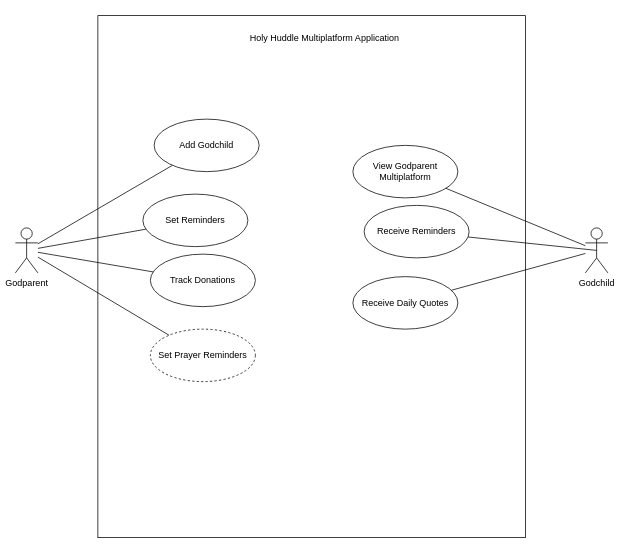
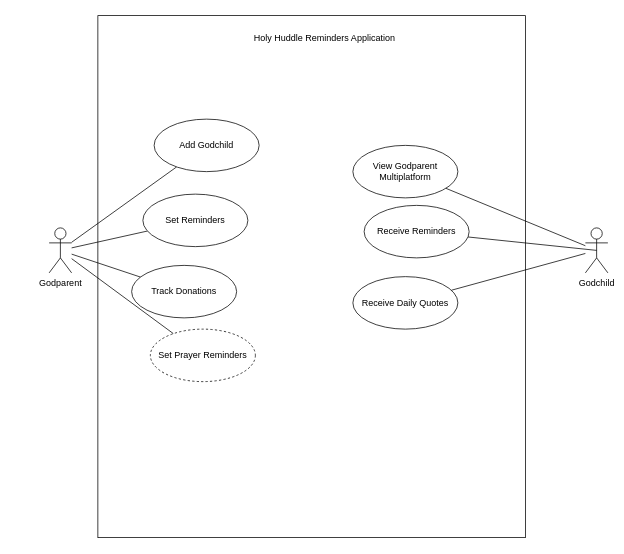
  <mxCell id="0" />
  <mxCell id="1" parent="0" />
  <mxCell id="2" value="" style="rounded=0;whiteSpace=wrap;html=1;movable=0;resizable=0;rotatable=0;deletable=0;editable=0;locked=1;connectable=0;" vertex="1" parent="1"><mxGeometry x="130" y="20" width="570" height="696" as="geometry" /></mxCell>
- <mxCell id="3" value="Holy Huddle Multiplatform Application" style="text;html=1;align=center;verticalAlign=middle;whiteSpace=wrap;rounded=0;fontStyle=0" vertex="1" parent="1"><mxGeometry x="320" y="20" width="225" height="60" as="geometry" /></mxCell>
+ <mxCell id="3" value="Holy Huddle Reminders Application" style="text;html=1;align=center;verticalAlign=middle;whiteSpace=wrap;rounded=0;fontStyle=0" vertex="1" parent="1"><mxGeometry x="320" y="20" width="225" height="60" as="geometry" /></mxCell>
  <mxCell id="4" style="rounded=0;orthogonalLoop=1;jettySize=auto;html=1;endArrow=none;endFill=0;" edge="1" parent="1" source="7" target="9"><mxGeometry relative="1" as="geometry" /></mxCell>
  <mxCell id="5" style="rounded=0;orthogonalLoop=1;jettySize=auto;html=1;endArrow=none;endFill=0;" edge="1" parent="1" source="7" target="10"><mxGeometry relative="1" as="geometry" /></mxCell>
  <mxCell id="6" style="rounded=0;orthogonalLoop=1;jettySize=auto;html=1;endArrow=none;endFill=0;" edge="1" parent="1" source="7" target="12"><mxGeometry relative="1" as="geometry" /></mxCell>
- <mxCell id="7" value="Godparent" style="shape=umlActor;verticalLabelPosition=bottom;verticalAlign=top;html=1;outlineConnect=0;" vertex="1" parent="1"><mxGeometry x="20" y="303" width="30" height="60" as="geometry" /></mxCell>
+ <mxCell id="7" value="Godparent" style="shape=umlActor;verticalLabelPosition=bottom;verticalAlign=top;html=1;outlineConnect=0;" vertex="1" parent="1"><mxGeometry x="65" y="303" width="30" height="60" as="geometry" /></mxCell>
  <mxCell id="8" value="Godchild" style="shape=umlActor;verticalLabelPosition=bottom;verticalAlign=top;html=1;outlineConnect=0;" vertex="1" parent="1"><mxGeometry x="780" y="303" width="30" height="60" as="geometry" /></mxCell>
  <mxCell id="9" value="Add Godchild" style="ellipse;whiteSpace=wrap;html=1;" vertex="1" parent="1"><mxGeometry x="205" y="158" width="140" height="70" as="geometry" /></mxCell>
  <mxCell id="10" value="Set Reminders" style="ellipse;whiteSpace=wrap;html=1;" vertex="1" parent="1"><mxGeometry x="190" y="258" width="140" height="70" as="geometry" /></mxCell>
- <mxCell id="11" value="Track Donations" style="ellipse;whiteSpace=wrap;html=1;" vertex="1" parent="1"><mxGeometry x="200" y="338" width="140" height="70" as="geometry" /></mxCell>
+ <mxCell id="11" value="Track Donations" style="ellipse;whiteSpace=wrap;html=1;" vertex="1" parent="1"><mxGeometry x="175" y="353" width="140" height="70" as="geometry" /></mxCell>
  <mxCell id="12" value="Set Prayer Reminders" style="ellipse;whiteSpace=wrap;html=1;dashed=1;" vertex="1" parent="1"><mxGeometry x="200" y="438" width="140" height="70" as="geometry" /></mxCell>
  <mxCell id="13" value="View Godparent Multiplatform" style="ellipse;whiteSpace=wrap;html=1;" vertex="1" parent="1"><mxGeometry x="470" y="193" width="140" height="70" as="geometry" /></mxCell>
  <mxCell id="14" value="Receive Reminders" style="ellipse;whiteSpace=wrap;html=1;" vertex="1" parent="1"><mxGeometry x="485" y="273" width="140" height="70" as="geometry" /></mxCell>
  <mxCell id="15" value="Receive Daily Quotes" style="ellipse;whiteSpace=wrap;html=1;" vertex="1" parent="1"><mxGeometry x="470" y="368" width="140" height="70" as="geometry" /></mxCell>
  <mxCell id="16" style="rounded=0;orthogonalLoop=1;jettySize=auto;html=1;endArrow=none;endFill=0;" edge="1" parent="1" source="7" target="11"><mxGeometry relative="1" as="geometry"><mxPoint x="50" y="323" as="sourcePoint" /><mxPoint x="210" y="293" as="targetPoint" /></mxGeometry></mxCell>
  <mxCell id="17" style="rounded=0;orthogonalLoop=1;jettySize=auto;html=1;endArrow=none;endFill=0;" edge="1" parent="1" source="8" target="13"><mxGeometry relative="1" as="geometry"><mxPoint x="60" y="334" as="sourcePoint" /><mxPoint x="239" y="230" as="targetPoint" /></mxGeometry></mxCell>
  <mxCell id="18" style="rounded=0;orthogonalLoop=1;jettySize=auto;html=1;exitX=0.5;exitY=0.5;exitDx=0;exitDy=0;exitPerimeter=0;endArrow=none;endFill=0;" edge="1" parent="1" source="8" target="14"><mxGeometry relative="1" as="geometry"><mxPoint x="790" y="337" as="sourcePoint" /><mxPoint x="604" y="260" as="targetPoint" /></mxGeometry></mxCell>
  <mxCell id="19" style="rounded=0;orthogonalLoop=1;jettySize=auto;html=1;endArrow=none;endFill=0;" edge="1" parent="1" source="8" target="15"><mxGeometry relative="1" as="geometry"><mxPoint x="805" y="343" as="sourcePoint" /><mxPoint x="550" y="363" as="targetPoint" /></mxGeometry></mxCell>
